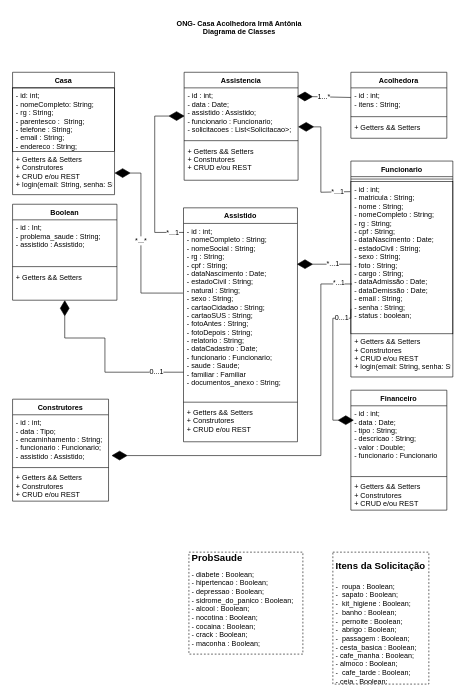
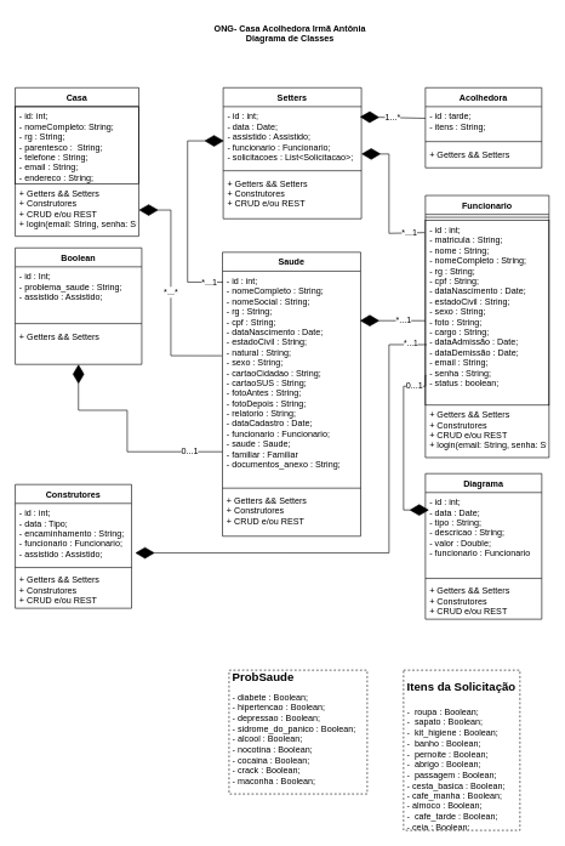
  <mxCell id="0" />
  <mxCell id="1" parent="0" />
  <mxCell id="2" value="ONG- Casa Acolhedora Irmã Antônia&#10;Diagrama de Classes" style="text;align=center;fontStyle=1;verticalAlign=middle;spacingLeft=3;spacingRight=3;strokeColor=none;rotatable=0;points=[[0,0.5],[1,0.5]];portConstraint=eastwest;" parent="1" vertex="1"><mxGeometry x="263" y="20" width="270" height="50" as="geometry" /></mxCell>
- <mxCell id="3" value="Assistido" style="swimlane;fontStyle=1;align=center;verticalAlign=top;childLayout=stackLayout;horizontal=1;startSize=26;horizontalStack=0;resizeParent=1;resizeParentMax=0;resizeLast=0;collapsible=1;marginBottom=0;" parent="1" vertex="1"><mxGeometry x="305" y="346" width="190" height="390" as="geometry" /></mxCell>
+ <mxCell id="3" value="Saude" style="swimlane;fontStyle=1;align=center;verticalAlign=top;childLayout=stackLayout;horizontal=1;startSize=26;horizontalStack=0;resizeParent=1;resizeParentMax=0;resizeLast=0;collapsible=1;marginBottom=0;" parent="1" vertex="1"><mxGeometry x="305" y="346" width="190" height="390" as="geometry" /></mxCell>
  <mxCell id="4" value="- id : int;&#10;- nomeCompleto : String;&#10;- nomeSocial : String;&#10;- rg : String;&#10;- cpf : String;&#10;- dataNascimento : Date;&#10;- estadoCivil : String;&#10;- natural : String;&#10;- sexo : String;&#10;- cartaoCidadao : String;&#10;- cartaoSUS : String;&#10;- fotoAntes : String;&#10;- fotoDepois : String;&#10;- relatorio : String;&#10;- dataCadastro : Date;&#10;- funcionario : Funcionario;&#10;- saude : Saude;&#10;- familiar : Familiar&#10;- documentos_anexo : String;" style="text;strokeColor=none;fillColor=none;align=left;verticalAlign=top;spacingLeft=4;spacingRight=4;overflow=hidden;rotatable=0;points=[[0,0.5],[1,0.5]];portConstraint=eastwest;" parent="3" vertex="1"><mxGeometry y="26" width="190" height="294" as="geometry" /></mxCell>
  <mxCell id="5" value="" style="line;strokeWidth=1;fillColor=none;align=left;verticalAlign=middle;spacingTop=-1;spacingLeft=3;spacingRight=3;rotatable=0;labelPosition=right;points=[];portConstraint=eastwest;" parent="3" vertex="1"><mxGeometry y="320" width="190" height="8" as="geometry" /></mxCell>
  <mxCell id="6" value="+ Getters &amp;&amp; Setters&#10;+ Construtores&#10;+ CRUD e/ou REST" style="text;strokeColor=none;fillColor=none;align=left;verticalAlign=top;spacingLeft=4;spacingRight=4;overflow=hidden;rotatable=0;points=[[0,0.5],[1,0.5]];portConstraint=eastwest;" parent="3" vertex="1"><mxGeometry y="328" width="190" height="62" as="geometry" /></mxCell>
  <mxCell id="7" value="Funcionario" style="swimlane;fontStyle=1;align=center;verticalAlign=top;childLayout=stackLayout;horizontal=1;startSize=26;horizontalStack=0;resizeParent=1;resizeParentMax=0;resizeLast=0;collapsible=1;marginBottom=0;" parent="1" vertex="1"><mxGeometry x="584" y="268" width="170" height="360" as="geometry" /></mxCell>
  <mxCell id="8" value="" style="line;strokeWidth=1;fillColor=none;align=left;verticalAlign=middle;spacingTop=-1;spacingLeft=3;spacingRight=3;rotatable=0;labelPosition=right;points=[];portConstraint=eastwest;" parent="7" vertex="1"><mxGeometry y="26" width="170" height="8" as="geometry" /></mxCell>
  <mxCell id="9" value="- id : int;&#10;- matricula : String;&#10;- nome : String;&#10;- nomeCompleto : String;&#10;- rg : String;&#10;- cpf : String;&#10;- dataNascimento : Date;&#10;- estadoCivil : String;&#10;- sexo : String;&#10;- foto : String;&#10;- cargo : String;&#10;- dataAdmissão : Date;&#10;- dataDemissão : Date;&#10;- email : String;&#10;- senha : String;&#10;- status : boolean;" style="text;strokeColor=default;fillColor=none;align=left;verticalAlign=top;spacingLeft=4;spacingRight=4;overflow=hidden;rotatable=0;points=[[0,0.5],[1,0.5]];portConstraint=eastwest;" parent="7" vertex="1"><mxGeometry y="34" width="170" height="254" as="geometry" /></mxCell>
  <mxCell id="10" value="+ Getters &amp;&amp; Setters&#10;+ Construtores&#10;+ CRUD e/ou REST&#10;+ login(email: String, senha: String): int" style="text;strokeColor=none;fillColor=none;align=left;verticalAlign=top;spacingLeft=4;spacingRight=4;overflow=hidden;rotatable=0;points=[[0,0.5],[1,0.5]];portConstraint=eastwest;" parent="7" vertex="1"><mxGeometry y="288" width="170" height="72" as="geometry" /></mxCell>
- <mxCell id="11" value="Assistencia" style="swimlane;fontStyle=1;align=center;verticalAlign=top;childLayout=stackLayout;horizontal=1;startSize=26;horizontalStack=0;resizeParent=1;resizeParentMax=0;resizeLast=0;collapsible=1;marginBottom=0;" parent="1" vertex="1"><mxGeometry x="306" y="120" width="190" height="180" as="geometry" /></mxCell>
+ <mxCell id="11" value="Setters" style="swimlane;fontStyle=1;align=center;verticalAlign=top;childLayout=stackLayout;horizontal=1;startSize=26;horizontalStack=0;resizeParent=1;resizeParentMax=0;resizeLast=0;collapsible=1;marginBottom=0;" parent="1" vertex="1"><mxGeometry x="306" y="120" width="190" height="180" as="geometry" /></mxCell>
  <mxCell id="12" value="- id : int;&#10;- data : Date;&#10;- assistido : Assistido;&#10;- funcionario : Funcionario;&#10;- solicitacoes : List&lt;Solicitacao&gt;;" style="text;strokeColor=none;fillColor=none;align=left;verticalAlign=top;spacingLeft=4;spacingRight=4;overflow=hidden;rotatable=0;points=[[0,0.5],[1,0.5]];portConstraint=eastwest;" parent="11" vertex="1"><mxGeometry y="26" width="190" height="84" as="geometry" /></mxCell>
  <mxCell id="13" value="" style="line;strokeWidth=1;fillColor=none;align=left;verticalAlign=middle;spacingTop=-1;spacingLeft=3;spacingRight=3;rotatable=0;labelPosition=right;points=[];portConstraint=eastwest;" parent="11" vertex="1"><mxGeometry y="110" width="190" height="8" as="geometry" /></mxCell>
  <mxCell id="14" value="+ Getters &amp;&amp; Setters&#10;+ Construtores&#10;+ CRUD e/ou REST" style="text;strokeColor=none;fillColor=none;align=left;verticalAlign=top;spacingLeft=4;spacingRight=4;overflow=hidden;rotatable=0;points=[[0,0.5],[1,0.5]];portConstraint=eastwest;" parent="11" vertex="1"><mxGeometry y="118" width="190" height="62" as="geometry" /></mxCell>
  <mxCell id="15" value="Construtores" style="swimlane;fontStyle=1;align=center;verticalAlign=top;childLayout=stackLayout;horizontal=1;startSize=26;horizontalStack=0;resizeParent=1;resizeParentMax=0;resizeLast=0;collapsible=1;marginBottom=0;" parent="1" vertex="1"><mxGeometry x="20" y="665" width="160" height="170" as="geometry" /></mxCell>
  <mxCell id="16" value="- id : int;&#10;- data : Tipo;&#10;- encaminhamento : String;&#10;- funcionario : Funcionario;&#10;- assistido : Assistido;" style="text;strokeColor=none;fillColor=none;align=left;verticalAlign=top;spacingLeft=4;spacingRight=4;overflow=hidden;rotatable=0;points=[[0,0.5],[1,0.5]];portConstraint=eastwest;" parent="15" vertex="1"><mxGeometry y="26" width="160" height="84" as="geometry" /></mxCell>
  <mxCell id="17" value="" style="line;strokeWidth=1;fillColor=none;align=left;verticalAlign=middle;spacingTop=-1;spacingLeft=3;spacingRight=3;rotatable=0;labelPosition=right;points=[];portConstraint=eastwest;" parent="15" vertex="1"><mxGeometry y="110" width="160" height="8" as="geometry" /></mxCell>
  <mxCell id="18" value="+ Getters &amp;&amp; Setters&#10;+ Construtores&#10;+ CRUD e/ou REST" style="text;strokeColor=none;fillColor=none;align=left;verticalAlign=top;spacingLeft=4;spacingRight=4;overflow=hidden;rotatable=0;points=[[0,0.5],[1,0.5]];portConstraint=eastwest;" parent="15" vertex="1"><mxGeometry y="118" width="160" height="52" as="geometry" /></mxCell>
- <mxCell id="19" value="Financeiro" style="swimlane;fontStyle=1;align=center;verticalAlign=top;childLayout=stackLayout;horizontal=1;startSize=26;horizontalStack=0;resizeParent=1;resizeParentMax=0;resizeLast=0;collapsible=1;marginBottom=0;" parent="1" vertex="1"><mxGeometry x="584" y="650" width="160" height="200" as="geometry" /></mxCell>
+ <mxCell id="19" value="Diagrama" style="swimlane;fontStyle=1;align=center;verticalAlign=top;childLayout=stackLayout;horizontal=1;startSize=26;horizontalStack=0;resizeParent=1;resizeParentMax=0;resizeLast=0;collapsible=1;marginBottom=0;" parent="1" vertex="1"><mxGeometry x="584" y="650" width="160" height="200" as="geometry" /></mxCell>
  <mxCell id="20" value="- id : int;&#10;- data : Date;&#10;- tipo : String;&#10;- descricao : String;&#10;- valor : Double;&#10;- funcionario : Funcionario" style="text;strokeColor=none;fillColor=none;align=left;verticalAlign=top;spacingLeft=4;spacingRight=4;overflow=hidden;rotatable=0;points=[[0,0.5],[1,0.5]];portConstraint=eastwest;" parent="19" vertex="1"><mxGeometry y="26" width="160" height="114" as="geometry" /></mxCell>
  <mxCell id="21" value="" style="line;strokeWidth=1;fillColor=none;align=left;verticalAlign=middle;spacingTop=-1;spacingLeft=3;spacingRight=3;rotatable=0;labelPosition=right;points=[];portConstraint=eastwest;" parent="19" vertex="1"><mxGeometry y="140" width="160" height="8" as="geometry" /></mxCell>
  <mxCell id="22" value="+ Getters &amp;&amp; Setters&#10;+ Construtores&#10;+ CRUD e/ou REST" style="text;strokeColor=none;fillColor=none;align=left;verticalAlign=top;spacingLeft=4;spacingRight=4;overflow=hidden;rotatable=0;points=[[0,0.5],[1,0.5]];portConstraint=eastwest;" parent="19" vertex="1"><mxGeometry y="148" width="160" height="52" as="geometry" /></mxCell>
  <mxCell id="23" value="Boolean" style="swimlane;fontStyle=1;align=center;verticalAlign=top;childLayout=stackLayout;horizontal=1;startSize=26;horizontalStack=0;resizeParent=1;resizeParentMax=0;resizeLast=0;collapsible=1;marginBottom=0;" parent="1" vertex="1"><mxGeometry x="20" y="340" width="174" height="160" as="geometry" /></mxCell>
  <mxCell id="24" value="- id : Int;&#10;- problema_saude : String;&#10;- assistido : Assistido;" style="text;strokeColor=none;fillColor=none;align=left;verticalAlign=top;spacingLeft=4;spacingRight=4;overflow=hidden;rotatable=0;points=[[0,0.5],[1,0.5]];portConstraint=eastwest;" parent="23" vertex="1"><mxGeometry y="26" width="174" height="74" as="geometry" /></mxCell>
  <mxCell id="25" value="" style="line;strokeWidth=1;fillColor=none;align=left;verticalAlign=middle;spacingTop=-1;spacingLeft=3;spacingRight=3;rotatable=0;labelPosition=right;points=[];portConstraint=eastwest;" parent="23" vertex="1"><mxGeometry y="100" width="174" height="8" as="geometry" /></mxCell>
  <mxCell id="26" value="+ Getters &amp;&amp; Setters" style="text;strokeColor=none;fillColor=none;align=left;verticalAlign=top;spacingLeft=4;spacingRight=4;overflow=hidden;rotatable=0;points=[[0,0.5],[1,0.5]];portConstraint=eastwest;" parent="23" vertex="1"><mxGeometry y="108" width="174" height="52" as="geometry" /></mxCell>
  <mxCell id="27" value="Acolhedora" style="swimlane;fontStyle=1;align=center;verticalAlign=top;childLayout=stackLayout;horizontal=1;startSize=26;horizontalStack=0;resizeParent=1;resizeParentMax=0;resizeLast=0;collapsible=1;marginBottom=0;" parent="1" vertex="1"><mxGeometry x="584" y="120" width="160" height="110" as="geometry" /></mxCell>
- <mxCell id="28" value="- id : int;&#10;- itens : String;" style="text;strokeColor=none;fillColor=none;align=left;verticalAlign=top;spacingLeft=4;spacingRight=4;overflow=hidden;rotatable=0;points=[[0,0.5],[1,0.5]];portConstraint=eastwest;" parent="27" vertex="1"><mxGeometry y="26" width="160" height="44" as="geometry" /></mxCell>
+ <mxCell id="28" value="- id : tarde;&#10;- itens : String;" style="text;strokeColor=none;fillColor=none;align=left;verticalAlign=top;spacingLeft=4;spacingRight=4;overflow=hidden;rotatable=0;points=[[0,0.5],[1,0.5]];portConstraint=eastwest;" parent="27" vertex="1"><mxGeometry y="26" width="160" height="44" as="geometry" /></mxCell>
  <mxCell id="29" value="" style="line;strokeWidth=1;fillColor=none;align=left;verticalAlign=middle;spacingTop=-1;spacingLeft=3;spacingRight=3;rotatable=0;labelPosition=right;points=[];portConstraint=eastwest;" parent="27" vertex="1"><mxGeometry y="70" width="160" height="8" as="geometry" /></mxCell>
  <mxCell id="30" value="+ Getters &amp;&amp; Setters" style="text;strokeColor=none;fillColor=none;align=left;verticalAlign=top;spacingLeft=4;spacingRight=4;overflow=hidden;rotatable=0;points=[[0,0.5],[1,0.5]];portConstraint=eastwest;" parent="27" vertex="1"><mxGeometry y="78" width="160" height="32" as="geometry" /></mxCell>
  <mxCell id="31" value="&lt;h1&gt;&lt;font style=&quot;font-size: 16px&quot;&gt;Itens da Solicitação&lt;/font&gt;&lt;/h1&gt;&lt;div&gt;&lt;span&gt;-&amp;nbsp; roupa : Boolean;&lt;/span&gt;&lt;br&gt;&lt;/div&gt;&lt;div&gt;&lt;span&gt;-&amp;nbsp; sapato : Boolean;&lt;/span&gt;&lt;br style=&quot;padding: 0px ; margin: 0px&quot;&gt;&lt;span&gt;-&amp;nbsp; kit_higiene : Boolean;&lt;/span&gt;&lt;br style=&quot;padding: 0px ; margin: 0px&quot;&gt;&lt;span&gt;-&amp;nbsp; banho : Boolean;&lt;/span&gt;&lt;br style=&quot;padding: 0px ; margin: 0px&quot;&gt;&lt;span&gt;-&amp;nbsp; pernoite : Boolean;&lt;/span&gt;&lt;br style=&quot;padding: 0px ; margin: 0px&quot;&gt;&lt;span&gt;-&amp;nbsp; abrigo : Boolean;&lt;/span&gt;&lt;br style=&quot;padding: 0px ; margin: 0px&quot;&gt;&lt;span&gt;-&amp;nbsp; passagem : Boolean;&lt;/span&gt;&lt;br style=&quot;padding: 0px ; margin: 0px&quot;&gt;&lt;span&gt;- cesta_basica : Boolean;&lt;/span&gt;&lt;br style=&quot;padding: 0px ; margin: 0px&quot;&gt;&lt;span&gt;- cafe_manha : Boolean;&lt;/span&gt;&lt;br style=&quot;padding: 0px ; margin: 0px&quot;&gt;&lt;span&gt;- almoco : Boolean;&lt;/span&gt;&lt;br style=&quot;padding: 0px ; margin: 0px&quot;&gt;&lt;span&gt;-&amp;nbsp; cafe_tarde : Boolean;&lt;/span&gt;&lt;br style=&quot;padding: 0px ; margin: 0px&quot;&gt;&lt;span&gt;- ceia : Boolean;&lt;/span&gt;&lt;br&gt;&lt;/div&gt;" style="text;html=1;strokeColor=default;fillColor=none;spacing=5;spacingTop=-20;whiteSpace=wrap;overflow=hidden;rounded=0;dashed=1;" parent="1" vertex="1"><mxGeometry x="554" y="920" width="160" height="220" as="geometry" /></mxCell>
  <mxCell id="32" value="&lt;h1 style=&quot;font-size: 16px&quot;&gt;&lt;font style=&quot;font-size: 16px&quot;&gt;ProbSaude&lt;/font&gt;&lt;/h1&gt;&lt;div&gt;&lt;font style=&quot;font-size: 12px&quot;&gt;- diabete : Boolean;&lt;br style=&quot;padding: 0px ; margin: 0px&quot;&gt;- hipertencao : Boolean;&lt;br style=&quot;padding: 0px ; margin: 0px&quot;&gt;- depressao : Boolean;&lt;br style=&quot;padding: 0px ; margin: 0px&quot;&gt;- sidrome_do_panico : Boolean;&lt;br style=&quot;padding: 0px ; margin: 0px&quot;&gt;- alcool : Boolean;&lt;br style=&quot;padding: 0px ; margin: 0px&quot;&gt;- nocotina : Boolean;&lt;br style=&quot;padding: 0px ; margin: 0px&quot;&gt;- cocaina : Boolean;&lt;br style=&quot;padding: 0px ; margin: 0px&quot;&gt;- crack : Boolean;&lt;br style=&quot;padding: 0px ; margin: 0px&quot;&gt;- maconha : Boolean;&lt;br&gt;&lt;/font&gt;&lt;/div&gt;&lt;div&gt;&lt;br&gt;&lt;/div&gt;" style="text;html=1;strokeColor=default;fillColor=none;spacing=5;spacingTop=-20;whiteSpace=wrap;overflow=hidden;rounded=0;dashed=1;" parent="1" vertex="1"><mxGeometry x="314" y="920" width="190" height="170" as="geometry" /></mxCell>
  <mxCell id="33" value="Casa" style="swimlane;fontStyle=1;align=center;verticalAlign=top;childLayout=stackLayout;horizontal=1;startSize=26;horizontalStack=0;resizeParent=1;resizeParentMax=0;resizeLast=0;collapsible=1;marginBottom=0;" parent="1" vertex="1"><mxGeometry x="20" y="120" width="170" height="204" as="geometry" /></mxCell>
  <mxCell id="34" value="- id: int;&#10;- nomeCompleto: String;&#10;- rg : String;&#10;- parentesco :  String;&#10;- telefone : String;&#10;- email : String;&#10;- endereco : String;&#10;" style="text;strokeColor=default;fillColor=none;align=left;verticalAlign=top;spacingLeft=4;spacingRight=4;overflow=hidden;rotatable=0;points=[[0,0.5],[1,0.5]];portConstraint=eastwest;strokeWidth=1;" parent="33" vertex="1"><mxGeometry y="26" width="170" height="106" as="geometry" /></mxCell>
  <mxCell id="35" value="+ Getters &amp;&amp; Setters&#10;+ Construtores&#10;+ CRUD e/ou REST&#10;+ login(email: String, senha: String): int" style="text;strokeColor=none;fillColor=none;align=left;verticalAlign=top;spacingLeft=4;spacingRight=4;overflow=hidden;rotatable=0;points=[[0,0.5],[1,0.5]];portConstraint=eastwest;" parent="33" vertex="1"><mxGeometry y="132" width="170" height="72" as="geometry" /></mxCell>
  <mxCell id="36" value="*...*" style="endArrow=diamondThin;endFill=1;endSize=24;html=1;rounded=0;fontSize=12;exitX=-0.005;exitY=0.395;exitDx=0;exitDy=0;exitPerimeter=0;edgeStyle=orthogonalEdgeStyle;" parent="1" source="4" edge="1" target="35"><mxGeometry width="160" relative="1" as="geometry"><mxPoint x="284" y="487" as="sourcePoint" /><mxPoint x="182.98" y="487.962" as="targetPoint" /><Array as="points"><mxPoint x="234" y="488" /><mxPoint x="234" y="288" /></Array></mxGeometry></mxCell>
  <mxCell id="37" value="0...1" style="endArrow=diamondThin;endFill=1;endSize=24;html=1;rounded=0;fontSize=12;edgeStyle=orthogonalEdgeStyle;" parent="1" source="4" edge="1" target="26"><mxGeometry x="-0.717" width="160" relative="1" as="geometry"><mxPoint x="295" y="620" as="sourcePoint" /><mxPoint x="121" y="760" as="targetPoint" /><Array as="points"><mxPoint x="174" y="620" /><mxPoint x="174" y="563" /><mxPoint x="107" y="563" /></Array><mxPoint as="offset" /></mxGeometry></mxCell>
  <mxCell id="38" value="0...1" style="endArrow=diamondThin;endFill=1;endSize=24;html=1;rounded=0;fontSize=12;edgeStyle=orthogonalEdgeStyle;exitX=0.006;exitY=0.839;exitDx=0;exitDy=0;exitPerimeter=0;" parent="1" source="9" edge="1"><mxGeometry x="-0.753" width="160" relative="1" as="geometry"><mxPoint x="534" y="840" as="sourcePoint" /><mxPoint x="589" y="700" as="targetPoint" /><Array as="points"><mxPoint x="584" y="515" /><mxPoint x="584" y="530" /><mxPoint x="554" y="530" /><mxPoint x="554" y="700" /></Array><mxPoint as="offset" /></mxGeometry></mxCell>
  <mxCell id="39" value="*...1" style="endArrow=diamondThin;endFill=1;endSize=24;html=1;rounded=0;fontSize=12;exitX=-0.006;exitY=0.067;exitDx=0;exitDy=0;exitPerimeter=0;edgeStyle=orthogonalEdgeStyle;" parent="1" source="9" target="12" edge="1"><mxGeometry x="-0.785" width="160" relative="1" as="geometry"><mxPoint x="534" y="390" as="sourcePoint" /><mxPoint x="734" y="700" as="targetPoint" /><Array as="points"><mxPoint x="534" y="320" /><mxPoint x="534" y="211" /></Array><mxPoint as="offset" /></mxGeometry></mxCell>
  <mxCell id="40" value="*...1" style="endArrow=diamondThin;endFill=1;endSize=24;html=1;rounded=0;fontSize=12;entryX=0.995;entryY=0.231;entryDx=0;entryDy=0;entryPerimeter=0;" parent="1" target="4" edge="1"><mxGeometry x="-0.333" width="160" relative="1" as="geometry"><mxPoint x="584" y="440" as="sourcePoint" /><mxPoint x="514" y="442" as="targetPoint" /><mxPoint as="offset" /></mxGeometry></mxCell>
  <mxCell id="41" value="1...*" style="endArrow=diamondThin;endFill=1;endSize=24;html=1;rounded=0;fontSize=12;exitX=0;exitY=0.364;exitDx=0;exitDy=0;entryX=0.989;entryY=0.167;entryDx=0;entryDy=0;entryPerimeter=0;exitPerimeter=0;" parent="1" source="28" target="12" edge="1"><mxGeometry width="160" relative="1" as="geometry"><mxPoint x="574" y="100" as="sourcePoint" /><mxPoint x="734" y="100" as="targetPoint" /></mxGeometry></mxCell>
  <mxCell id="42" value="*...1" style="endArrow=diamondThin;endFill=1;endSize=24;html=1;rounded=0;fontSize=12;entryX=-0.011;entryY=0.357;entryDx=0;entryDy=0;entryPerimeter=0;edgeStyle=orthogonalEdgeStyle;" parent="1" edge="1"><mxGeometry x="-0.871" width="160" relative="1" as="geometry"><mxPoint x="304" y="387" as="sourcePoint" /><mxPoint x="306.91" y="192.988" as="targetPoint" /><Array as="points"><mxPoint x="305" y="387" /><mxPoint x="257" y="387" /><mxPoint x="257" y="193" /></Array><mxPoint as="offset" /></mxGeometry></mxCell>
  <mxCell id="43" value="*...1" style="endArrow=diamondThin;endFill=1;endSize=24;html=1;rounded=0;exitX=0.012;exitY=0.669;exitDx=0;exitDy=0;exitPerimeter=0;entryX=1.031;entryY=0.798;entryDx=0;entryDy=0;entryPerimeter=0;edgeStyle=orthogonalEdgeStyle;" edge="1" parent="1"><mxGeometry x="-0.936" y="-2" width="160" relative="1" as="geometry"><mxPoint x="586.04" y="472.926" as="sourcePoint" /><mxPoint x="184.96" y="759.032" as="targetPoint" /><Array as="points"><mxPoint x="534" y="473" /><mxPoint x="534" y="759" /></Array><mxPoint as="offset" /></mxGeometry></mxCell>
